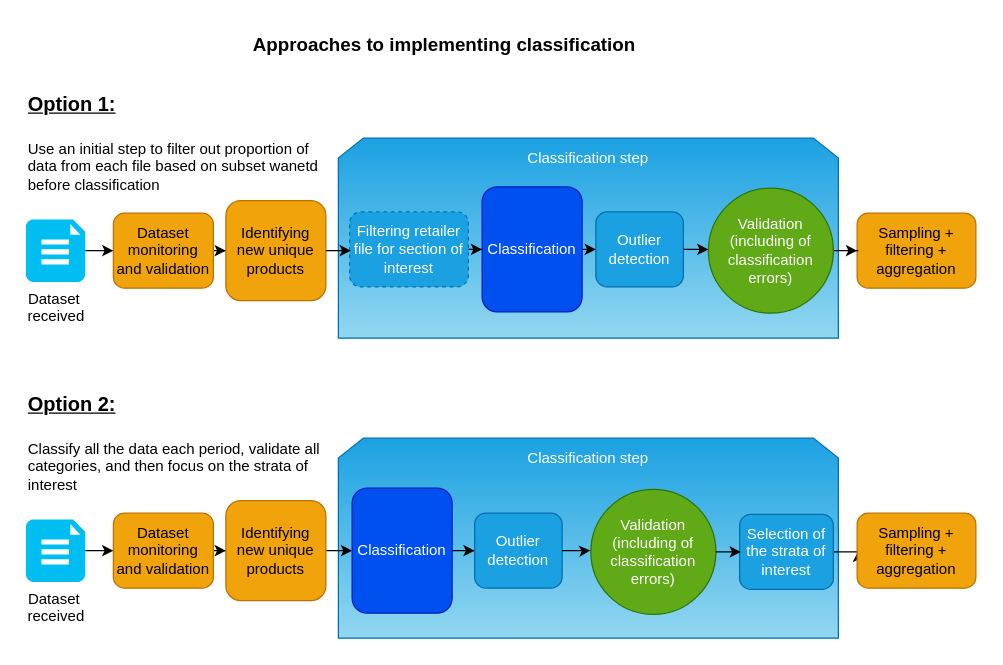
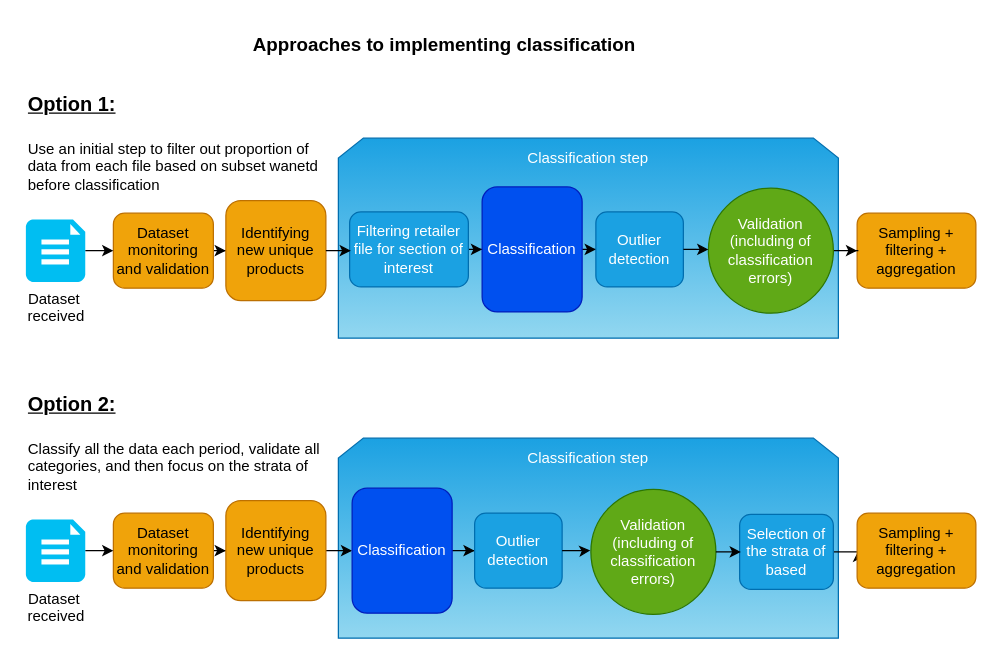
  <mxCell id="0" />
  <mxCell id="1" parent="0" />
  <mxCell id="2" value="Classification step&lt;div&gt;&lt;br&gt;&lt;/div&gt;&lt;div&gt;&lt;br&gt;&lt;/div&gt;&lt;div&gt;&lt;br&gt;&lt;/div&gt;&lt;div&gt;&lt;br&gt;&lt;/div&gt;&lt;div&gt;&lt;br&gt;&lt;/div&gt;&lt;div&gt;&lt;br&gt;&lt;/div&gt;&lt;div&gt;&lt;br&gt;&lt;/div&gt;&lt;div&gt;&lt;br&gt;&lt;/div&gt;&lt;div&gt;&lt;br&gt;&lt;/div&gt;" style="shape=loopLimit;whiteSpace=wrap;html=1;fillColor=#1ba1e2;fontColor=#ffffff;strokeColor=#006EAF;gradientColor=#92D7F0;" parent="1" vertex="1"><mxGeometry x="270" y="110" width="400" height="160" as="geometry" /></mxCell>
  <mxCell id="3" style="edgeStyle=orthogonalEdgeStyle;rounded=0;orthogonalLoop=1;jettySize=auto;html=1;entryX=0;entryY=0.5;entryDx=0;entryDy=0;" parent="1" source="4" target="5" edge="1"><mxGeometry relative="1" as="geometry" /></mxCell>
  <mxCell id="4" value="Dataset monitoring and validation" style="rounded=1;whiteSpace=wrap;html=1;fillColor=#f0a30a;fontColor=#000000;strokeColor=#BD7000;" parent="1" vertex="1"><mxGeometry x="90" y="170" width="80" height="60" as="geometry" /></mxCell>
  <mxCell id="5" value="Identifying new unique products" style="rounded=1;whiteSpace=wrap;html=1;fillColor=#f0a30a;fontColor=#000000;strokeColor=#BD7000;" parent="1" vertex="1"><mxGeometry x="180" y="160" width="80" height="80" as="geometry" /></mxCell>
  <mxCell id="6" style="edgeStyle=orthogonalEdgeStyle;rounded=0;orthogonalLoop=1;jettySize=auto;html=1;entryX=0;entryY=0.5;entryDx=0;entryDy=0;" parent="1" source="7" target="9" edge="1"><mxGeometry relative="1" as="geometry" /></mxCell>
- <mxCell id="7" value="Filtering retailer file for section of interest" style="rounded=1;whiteSpace=wrap;html=1;fillColor=#1ba1e2;fontColor=#ffffff;strokeColor=#006EAF;dashed=1;" parent="1" vertex="1"><mxGeometry x="279" y="169" width="95" height="60" as="geometry" /></mxCell>
+ <mxCell id="7" value="Filtering retailer file for section of interest" style="rounded=1;whiteSpace=wrap;html=1;fillColor=#1ba1e2;fontColor=#ffffff;strokeColor=#006EAF;" parent="1" vertex="1"><mxGeometry x="279" y="169" width="95" height="60" as="geometry" /></mxCell>
  <mxCell id="8" style="edgeStyle=orthogonalEdgeStyle;rounded=0;orthogonalLoop=1;jettySize=auto;html=1;entryX=0;entryY=0.5;entryDx=0;entryDy=0;" parent="1" source="9" target="10" edge="1"><mxGeometry relative="1" as="geometry" /></mxCell>
  <mxCell id="9" value="Classification" style="rounded=1;whiteSpace=wrap;html=1;fillColor=#0050ef;strokeColor=#001DBC;fontColor=#ffffff;" parent="1" vertex="1"><mxGeometry x="385" y="149" width="80" height="100" as="geometry" /></mxCell>
  <mxCell id="10" value="Outlier detection" style="rounded=1;whiteSpace=wrap;html=1;fillColor=#1ba1e2;strokeColor=#006EAF;fontColor=#ffffff;" parent="1" vertex="1"><mxGeometry x="476" y="169" width="70" height="60" as="geometry" /></mxCell>
  <mxCell id="11" value="Sampling + filtering + aggregation" style="rounded=1;whiteSpace=wrap;html=1;fillColor=#f0a30a;fontColor=#000000;strokeColor=#BD7000;" parent="1" vertex="1"><mxGeometry x="685" y="170" width="95" height="60" as="geometry" /></mxCell>
  <mxCell id="12" style="edgeStyle=orthogonalEdgeStyle;rounded=0;orthogonalLoop=1;jettySize=auto;html=1;entryX=0;entryY=0.5;entryDx=0;entryDy=0;" parent="1" source="13" target="11" edge="1"><mxGeometry relative="1" as="geometry" /></mxCell>
  <mxCell id="13" value="Validation (including of classification errors)" style="ellipse;whiteSpace=wrap;html=1;aspect=fixed;fillColor=#60a917;fontColor=#ffffff;strokeColor=#2D7600;" parent="1" vertex="1"><mxGeometry x="566" y="150" width="100" height="100" as="geometry" /></mxCell>
  <mxCell id="14" style="edgeStyle=orthogonalEdgeStyle;rounded=0;orthogonalLoop=1;jettySize=auto;html=1;" parent="1" source="15" target="4" edge="1"><mxGeometry relative="1" as="geometry" /></mxCell>
  <mxCell id="15" value="Dataset&amp;nbsp;&lt;div&gt;received&lt;/div&gt;" style="verticalLabelPosition=bottom;html=1;verticalAlign=top;align=center;strokeColor=none;fillColor=#00BEF2;shape=mxgraph.azure.file_2;pointerEvents=1;" parent="1" vertex="1"><mxGeometry x="20" y="175" width="47.5" height="50" as="geometry" /></mxCell>
  <mxCell id="16" value="&lt;h1 style=&quot;margin-top: 0px;&quot;&gt;&lt;font style=&quot;font-size: 16px;&quot;&gt;&lt;u&gt;Option 1:&lt;/u&gt;&lt;/font&gt;&lt;/h1&gt;&lt;p&gt;Use an initial step to filter out proportion of data from each file based on subset wanetd before classification&lt;/p&gt;" style="text;html=1;whiteSpace=wrap;overflow=hidden;rounded=0;" parent="1" vertex="1"><mxGeometry x="20" y="60" width="250" height="110" as="geometry" /></mxCell>
  <mxCell id="17" style="edgeStyle=orthogonalEdgeStyle;rounded=0;orthogonalLoop=1;jettySize=auto;html=1;entryX=0.016;entryY=0.508;entryDx=0;entryDy=0;entryPerimeter=0;" parent="1" source="5" target="7" edge="1"><mxGeometry relative="1" as="geometry" /></mxCell>
  <mxCell id="18" style="edgeStyle=orthogonalEdgeStyle;rounded=0;orthogonalLoop=1;jettySize=auto;html=1;entryX=-0.004;entryY=0.488;entryDx=0;entryDy=0;entryPerimeter=0;" parent="1" source="10" target="13" edge="1"><mxGeometry relative="1" as="geometry" /></mxCell>
  <mxCell id="19" value="Classification step&lt;div&gt;&lt;br&gt;&lt;/div&gt;&lt;div&gt;&lt;br&gt;&lt;/div&gt;&lt;div&gt;&lt;br&gt;&lt;/div&gt;&lt;div&gt;&lt;br&gt;&lt;/div&gt;&lt;div&gt;&lt;br&gt;&lt;/div&gt;&lt;div&gt;&lt;br&gt;&lt;/div&gt;&lt;div&gt;&lt;br&gt;&lt;/div&gt;&lt;div&gt;&lt;br&gt;&lt;/div&gt;&lt;div&gt;&lt;br&gt;&lt;/div&gt;" style="shape=loopLimit;whiteSpace=wrap;html=1;fillColor=#1ba1e2;fontColor=#ffffff;strokeColor=#006EAF;gradientColor=#92D7F0;" parent="1" vertex="1"><mxGeometry x="270" y="350" width="400" height="160" as="geometry" /></mxCell>
  <mxCell id="20" style="edgeStyle=orthogonalEdgeStyle;rounded=0;orthogonalLoop=1;jettySize=auto;html=1;entryX=0;entryY=0.5;entryDx=0;entryDy=0;" parent="1" source="21" target="23" edge="1"><mxGeometry relative="1" as="geometry" /></mxCell>
  <mxCell id="21" value="Dataset monitoring and validation" style="rounded=1;whiteSpace=wrap;html=1;fillColor=#f0a30a;fontColor=#000000;strokeColor=#BD7000;" parent="1" vertex="1"><mxGeometry x="90" y="410" width="80" height="60" as="geometry" /></mxCell>
  <mxCell id="22" style="edgeStyle=orthogonalEdgeStyle;rounded=0;orthogonalLoop=1;jettySize=auto;html=1;" parent="1" source="23" target="27" edge="1"><mxGeometry relative="1" as="geometry" /></mxCell>
  <mxCell id="23" value="Identifying new unique products" style="rounded=1;whiteSpace=wrap;html=1;fillColor=#f0a30a;fontColor=#000000;strokeColor=#BD7000;" parent="1" vertex="1"><mxGeometry x="180" y="400" width="80" height="80" as="geometry" /></mxCell>
  <mxCell id="24" style="edgeStyle=orthogonalEdgeStyle;rounded=0;orthogonalLoop=1;jettySize=auto;html=1;" parent="1" source="25" target="29" edge="1"><mxGeometry relative="1" as="geometry" /></mxCell>
- <mxCell id="25" value="Selection of the strata of interest" style="rounded=1;whiteSpace=wrap;html=1;fillColor=#1ba1e2;fontColor=#ffffff;strokeColor=#006EAF;" parent="1" vertex="1"><mxGeometry x="591" y="411" width="75" height="60" as="geometry" /></mxCell>
+ <mxCell id="25" value="Selection of the strata of based" style="rounded=1;whiteSpace=wrap;html=1;fillColor=#1ba1e2;fontColor=#ffffff;strokeColor=#006EAF;" parent="1" vertex="1"><mxGeometry x="591" y="411" width="75" height="60" as="geometry" /></mxCell>
  <mxCell id="26" style="edgeStyle=orthogonalEdgeStyle;rounded=0;orthogonalLoop=1;jettySize=auto;html=1;entryX=0;entryY=0.5;entryDx=0;entryDy=0;" parent="1" source="27" target="28" edge="1"><mxGeometry relative="1" as="geometry" /></mxCell>
  <mxCell id="27" value="Classification" style="rounded=1;whiteSpace=wrap;html=1;fillColor=#0050ef;strokeColor=#001DBC;fontColor=#ffffff;" parent="1" vertex="1"><mxGeometry x="281" y="390" width="80" height="100" as="geometry" /></mxCell>
  <mxCell id="28" value="Outlier detection" style="rounded=1;whiteSpace=wrap;html=1;fillColor=#1ba1e2;strokeColor=#006EAF;fontColor=#ffffff;" parent="1" vertex="1"><mxGeometry x="379" y="410" width="70" height="60" as="geometry" /></mxCell>
  <mxCell id="29" value="Sampling + filtering + aggregation" style="rounded=1;whiteSpace=wrap;html=1;fillColor=#f0a30a;fontColor=#000000;strokeColor=#BD7000;" parent="1" vertex="1"><mxGeometry x="685" y="410" width="95" height="60" as="geometry" /></mxCell>
  <mxCell id="30" value="Validation (including of classification errors)" style="ellipse;whiteSpace=wrap;html=1;aspect=fixed;fillColor=#60a917;fontColor=#ffffff;strokeColor=#2D7600;" parent="1" vertex="1"><mxGeometry x="472" y="391" width="100" height="100" as="geometry" /></mxCell>
  <mxCell id="31" style="edgeStyle=orthogonalEdgeStyle;rounded=0;orthogonalLoop=1;jettySize=auto;html=1;" parent="1" source="32" target="21" edge="1"><mxGeometry relative="1" as="geometry" /></mxCell>
  <mxCell id="32" value="Dataset&amp;nbsp;&lt;div&gt;received&lt;/div&gt;" style="verticalLabelPosition=bottom;html=1;verticalAlign=top;align=center;strokeColor=none;fillColor=#00BEF2;shape=mxgraph.azure.file_2;pointerEvents=1;" parent="1" vertex="1"><mxGeometry x="20" y="415" width="47.5" height="50" as="geometry" /></mxCell>
  <mxCell id="33" value="&lt;h1 style=&quot;margin-top: 0px;&quot;&gt;&lt;font style=&quot;font-size: 16px;&quot;&gt;&lt;u&gt;Option 2:&lt;/u&gt;&lt;/font&gt;&lt;/h1&gt;&lt;p&gt;Classify all the data each period, validate all categories, and then focus on the strata of interest&lt;/p&gt;" style="text;html=1;whiteSpace=wrap;overflow=hidden;rounded=0;" parent="1" vertex="1"><mxGeometry x="20" y="300" width="250" height="110" as="geometry" /></mxCell>
  <mxCell id="34" style="edgeStyle=orthogonalEdgeStyle;rounded=0;orthogonalLoop=1;jettySize=auto;html=1;entryX=-0.004;entryY=0.488;entryDx=0;entryDy=0;entryPerimeter=0;" parent="1" source="28" target="30" edge="1"><mxGeometry relative="1" as="geometry" /></mxCell>
  <mxCell id="35" style="edgeStyle=orthogonalEdgeStyle;rounded=0;orthogonalLoop=1;jettySize=auto;html=1;entryX=0.006;entryY=0.515;entryDx=0;entryDy=0;entryPerimeter=0;" parent="1" source="30" target="25" edge="1"><mxGeometry relative="1" as="geometry" /></mxCell>
  <mxCell id="36" value="&lt;b&gt;&lt;font style=&quot;font-size: 15px;&quot;&gt;Approaches to implementing classification&lt;/font&gt;&lt;/b&gt;" style="text;html=1;align=center;verticalAlign=middle;whiteSpace=wrap;rounded=0;" parent="1" vertex="1"><mxGeometry x="170" y="20" width="370" height="30" as="geometry" /></mxCell>
